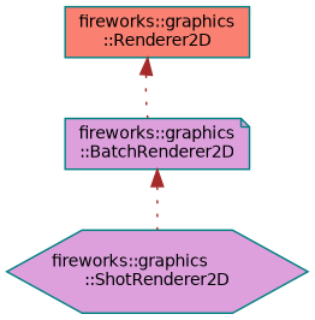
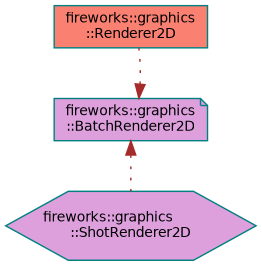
  digraph {
    node [color=teal fillcolor=plum fontname=Helvetica fontsize=10 style=filled]
    edge [color=brown dir=back fontname=Helvetica fontsize=10 labelfontname=Helvetica labelfontsize=10 style=dotted]
    n1 [fillcolor=salmon fontcolor=black height=0.2 label="fireworks::graphics\l::Renderer2D" shape=box width=0.4]
    n2 [height=0.2 label="fireworks::graphics\l::BatchRenderer2D" shape=note width=0.4]
    n3 [height=0.2 label="fireworks::graphics\l::ShotRenderer2D" shape=hexagon width=0.4]
-   n1 -> n2
+   n2 -> n1
    n2 -> n3
  }
